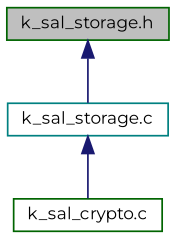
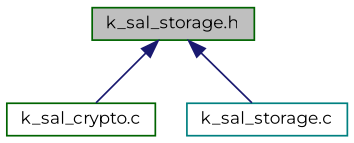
  digraph {
    fontname=Montserrat
    node [color=darkgreen fillcolor=white fontname=Montserrat fontsize=10 shape=record style=filled]
    edge [color=midnightblue dir=back fontname=Montserrat fontsize=10 labelfontname=Helvetica labelfontsize=10 style=solid]
    n1 [fillcolor=grey75 fontcolor=black height=0.2 label="k_sal_storage.h" width=0.4]
    n2 [height=0.2 label="k_sal_crypto.c" width=0.4]
    n3 [color=teal height=0.2 label="k_sal_storage.c" width=0.4]
-   n3 -> n2
+   n1 -> n2
    n1 -> n3
  }
